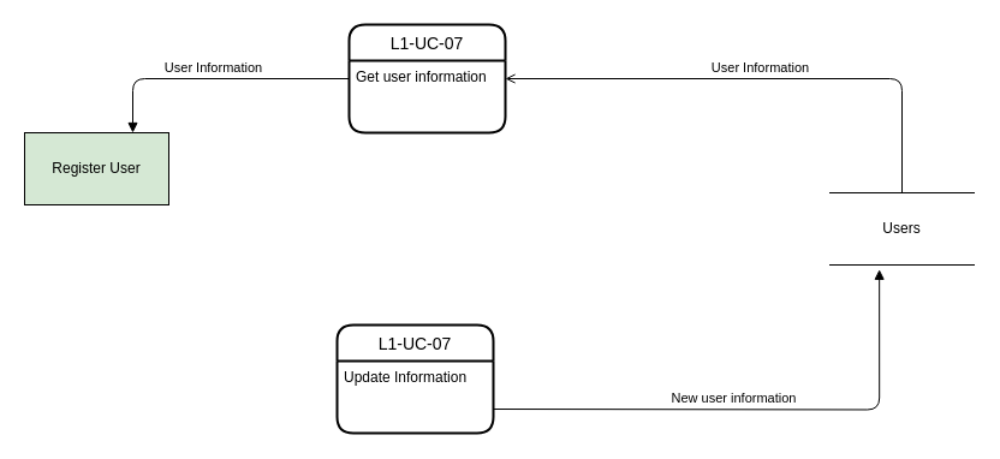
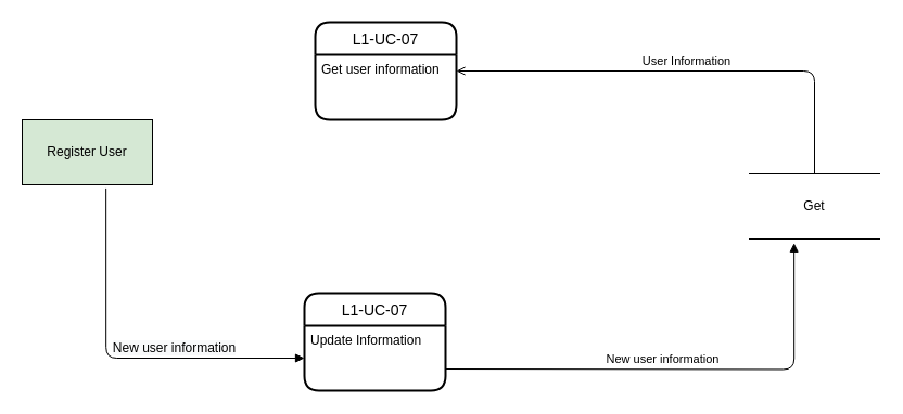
  <mxCell id="0" />
  <mxCell id="1" parent="0" />
  <mxCell id="2" value="L1-UC-07" style="swimlane;childLayout=stackLayout;horizontal=1;startSize=30;horizontalStack=0;rounded=1;fontSize=14;fontStyle=0;strokeWidth=2;resizeParent=0;resizeLast=1;shadow=0;dashed=0;align=center;" parent="1" vertex="1"><mxGeometry x="290" y="20" width="130" height="90" as="geometry" /></mxCell>
  <mxCell id="3" value="Get user information" style="align=left;strokeColor=none;fillColor=none;spacingLeft=4;fontSize=12;verticalAlign=top;resizable=0;rotatable=0;part=1;" parent="2" vertex="1"><mxGeometry y="30" width="130" height="60" as="geometry" /></mxCell>
  <mxCell id="4" value="Register User" style="rounded=0;whiteSpace=wrap;html=1;fillColor=#d5e8d4;" parent="1" vertex="1"><mxGeometry x="20" y="110" width="120" height="60" as="geometry" /></mxCell>
  <mxCell id="5" value="User Information" style="html=1;verticalAlign=bottom;endArrow=open;exitX=0.5;exitY=0;exitDx=0;exitDy=0;entryX=1;entryY=0.25;entryDx=0;entryDy=0;edgeStyle=orthogonalEdgeStyle;" parent="1" source="6" target="3" edge="1"><mxGeometry width="80" relative="1" as="geometry"><mxPoint x="670" y="-20" as="sourcePoint" /><mxPoint x="510" y="-10" as="targetPoint" /></mxGeometry></mxCell>
- <mxCell id="6" value="Users" style="shape=partialRectangle;whiteSpace=wrap;html=1;left=0;right=0;fillColor=none;" parent="1" vertex="1"><mxGeometry x="690" y="160" width="120" height="60" as="geometry" /></mxCell>
+ <mxCell id="6" value="Get" style="shape=partialRectangle;whiteSpace=wrap;html=1;left=0;right=0;fillColor=none;" parent="1" vertex="1"><mxGeometry x="690" y="160" width="120" height="60" as="geometry" /></mxCell>
  <mxCell id="7" value="L1-UC-07" style="swimlane;childLayout=stackLayout;horizontal=1;startSize=30;horizontalStack=0;rounded=1;fontSize=14;fontStyle=0;strokeWidth=2;resizeParent=0;resizeLast=1;shadow=0;dashed=0;align=center;" parent="1" vertex="1"><mxGeometry x="280" y="270" width="130" height="90" as="geometry" /></mxCell>
  <mxCell id="8" value="Update Information" style="align=left;strokeColor=none;fillColor=none;spacingLeft=4;fontSize=12;verticalAlign=top;resizable=0;rotatable=0;part=1;" parent="7" vertex="1"><mxGeometry y="30" width="130" height="60" as="geometry" /></mxCell>
  <mxCell id="9" value="New user information" style="html=1;verticalAlign=bottom;endArrow=block;exitX=0.343;exitY=1.063;exitDx=0;exitDy=0;edgeStyle=orthogonalEdgeStyle;exitPerimeter=0;entryX=0.343;entryY=1.063;entryDx=0;entryDy=0;entryPerimeter=0;" parent="1" target="6" edge="1"><mxGeometry x="-0.085" width="80" relative="1" as="geometry"><mxPoint x="410" y="340" as="sourcePoint" /><mxPoint x="730" y="345" as="targetPoint" /><mxPoint as="offset" /></mxGeometry></mxCell>
- <mxCell id="11" value="User Information" style="html=1;verticalAlign=bottom;endArrow=block;exitX=0;exitY=0.25;exitDx=0;exitDy=0;entryX=0.75;entryY=0;entryDx=0;entryDy=0;edgeStyle=orthogonalEdgeStyle;" parent="1" source="3" target="4" edge="1"><mxGeometry width="80" relative="1" as="geometry"><mxPoint x="470" y="130" as="sourcePoint" /><mxPoint x="100" y="100" as="targetPoint" /></mxGeometry></mxCell>
+ <mxCell id="10" value="&lt;div style=&quot;text-align: left&quot;&gt;&lt;span style=&quot;font-size: 12px ; background-color: rgb(248 , 249 , 250)&quot;&gt;New user information&lt;/span&gt;&lt;/div&gt;" style="html=1;verticalAlign=bottom;endArrow=block;entryX=0;entryY=0.5;entryDx=0;entryDy=0;exitX=0.643;exitY=1.057;exitDx=0;exitDy=0;edgeStyle=orthogonalEdgeStyle;exitPerimeter=0;" parent="1" source="4" target="8" edge="1"><mxGeometry x="0.293" width="80" relative="1" as="geometry"><mxPoint x="420" y="350" as="sourcePoint" /><mxPoint x="150" y="370" as="targetPoint" /><mxPoint as="offset" /><Array as="points"><mxPoint x="97" y="330" /></Array></mxGeometry></mxCell>
